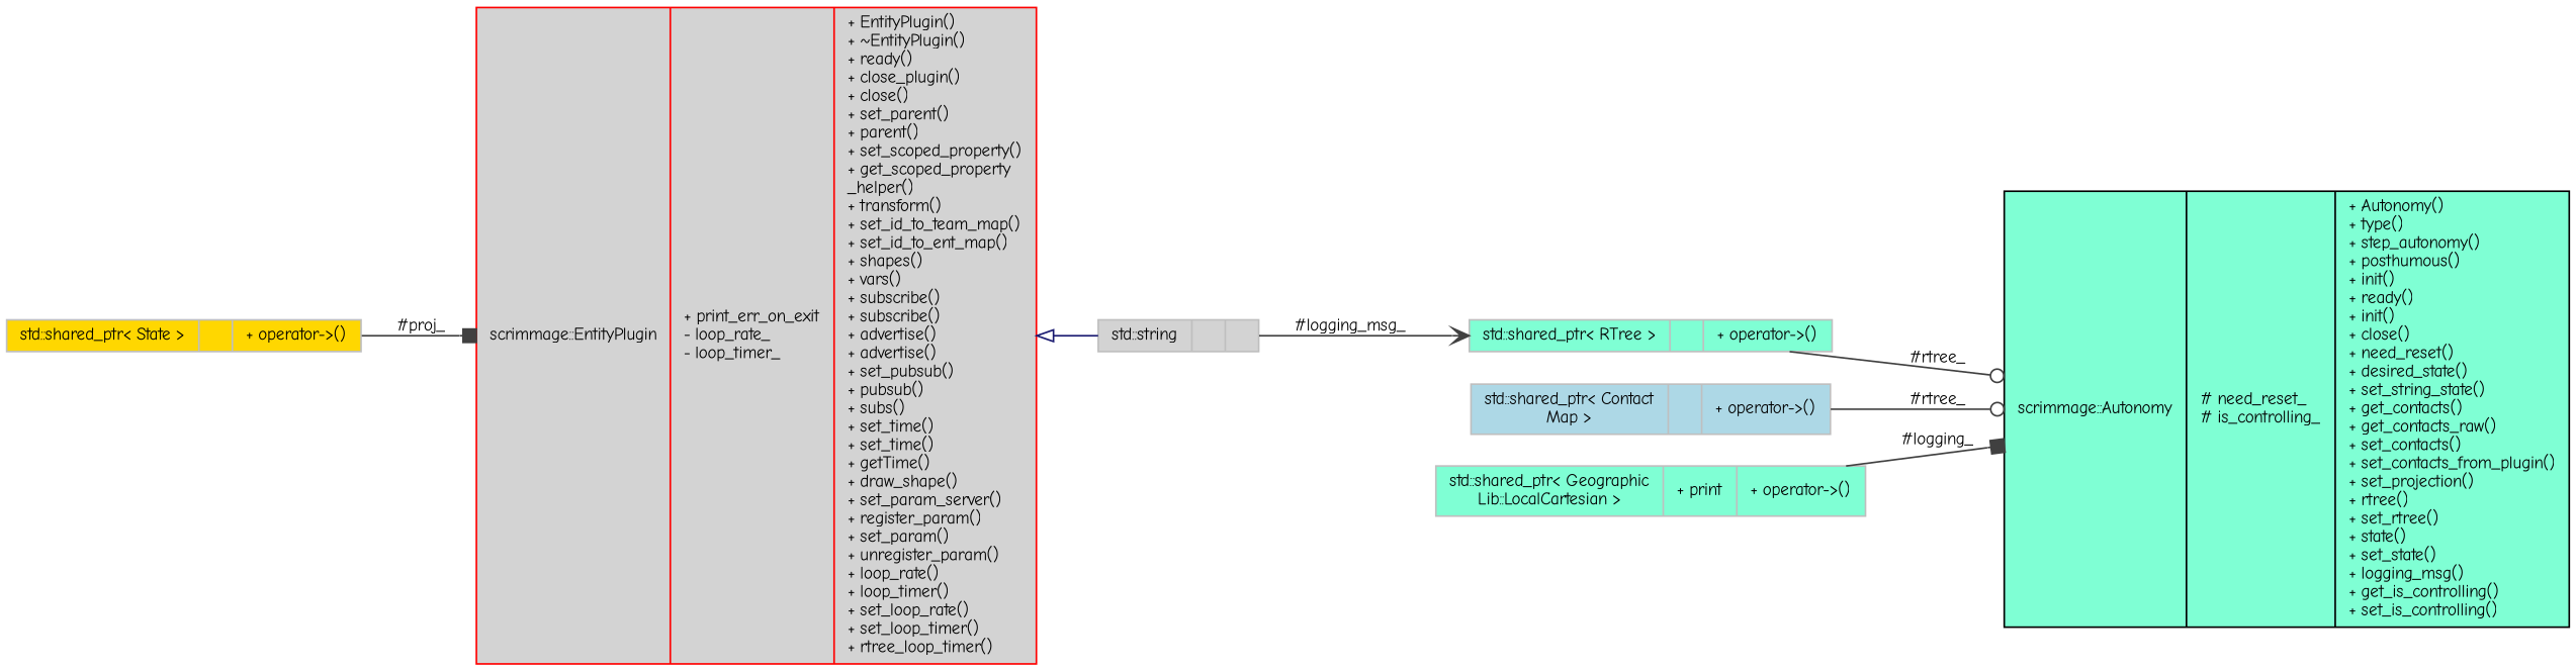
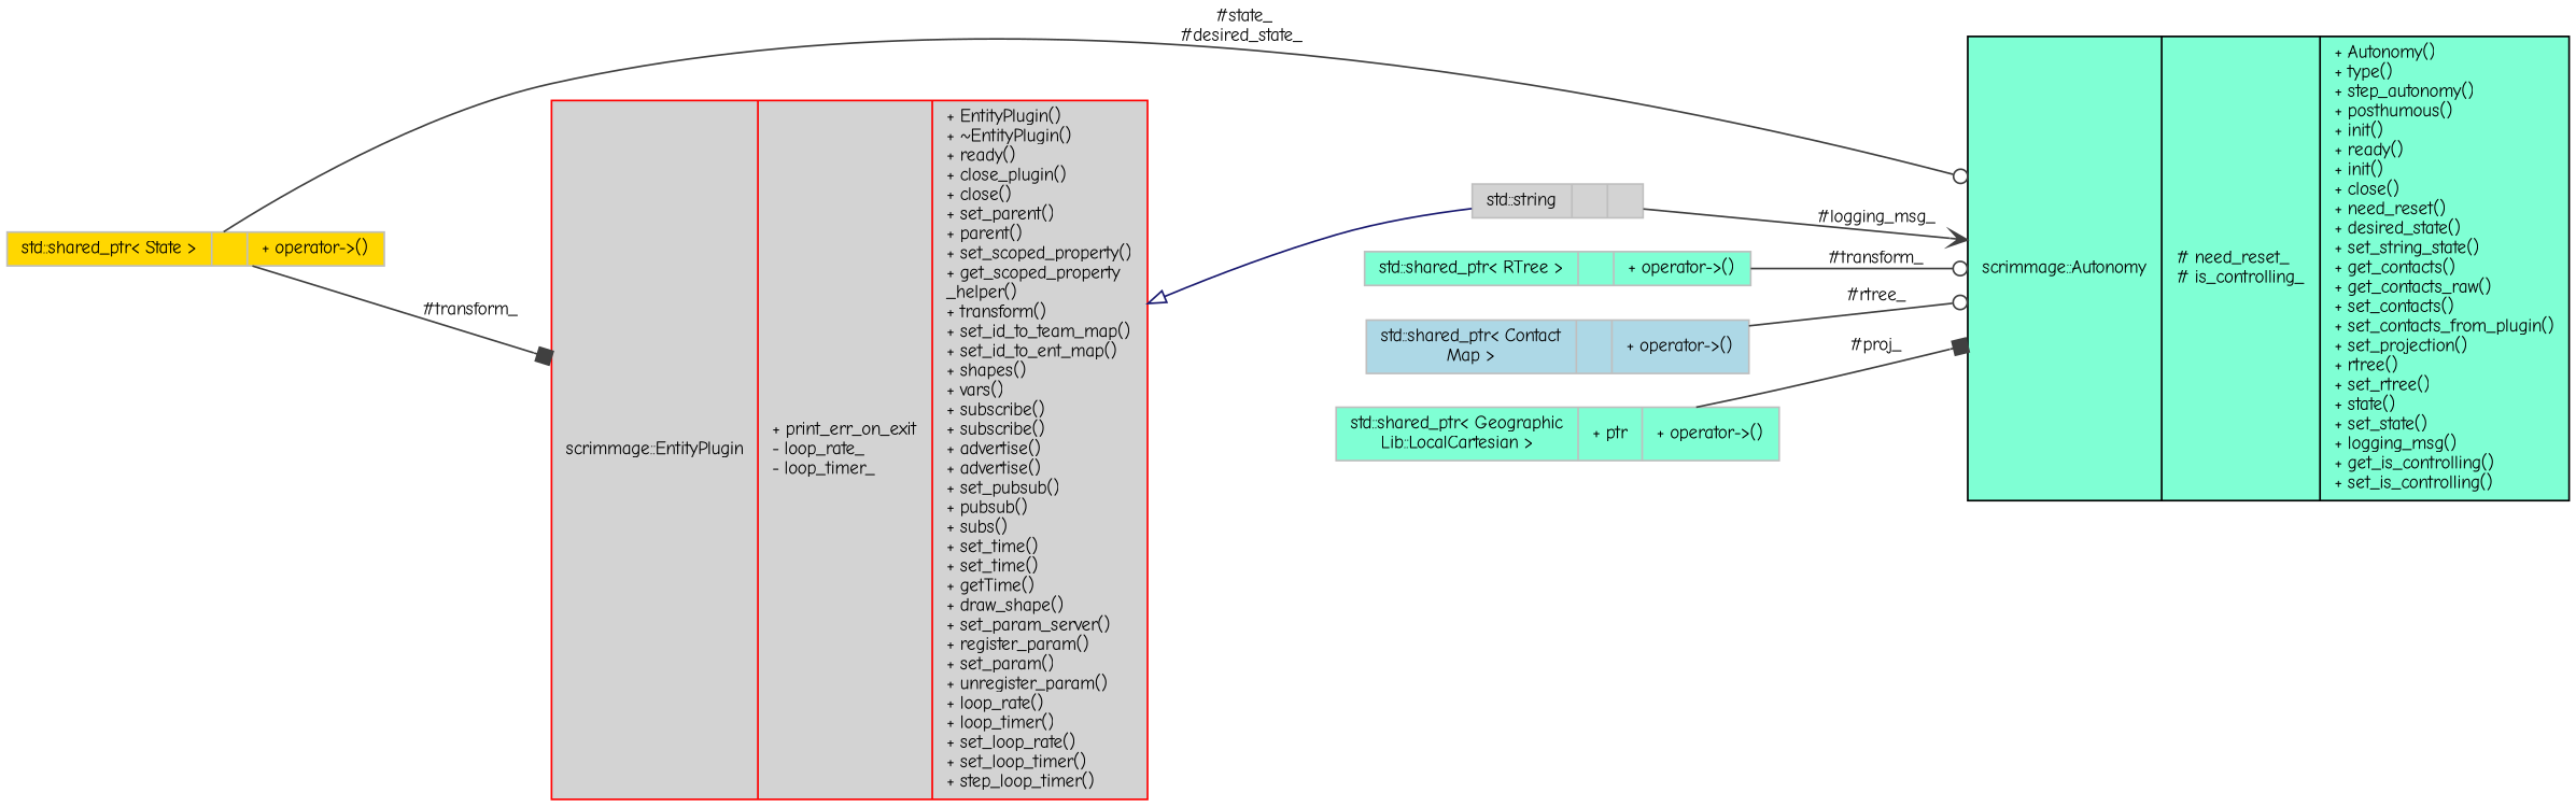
  digraph {
    fontname="Comic Neue"
    rankdir=LR
    node [color=grey75 fillcolor=aquamarine fontname="Comic Neue" fontsize=10 shape=record style=filled]
    edge [color=grey25 fontname="Comic Neue" fontsize=10 labelfontname=Helvetica labelfontsize=10 style=solid arrowhead=odot]
    n1 [color=black fontcolor=black height=0.2 label="{scrimmage::Autonomy\n|# need_reset_\l# is_controlling_\l|+ Autonomy()\l+ type()\l+ step_autonomy()\l+ posthumous()\l+ init()\l+ ready()\l+ init()\l+ close()\l+ need_reset()\l+ desired_state()\l+ set_string_state()\l+ get_contacts()\l+ get_contacts_raw()\l+ set_contacts()\l+ set_contacts_from_plugin()\l+ set_projection()\l+ rtree()\l+ set_rtree()\l+ state()\l+ set_state()\l+ logging_msg()\l+ get_is_controlling()\l+ set_is_controlling()\l}" width=0.4]
-   n2 [color=red fillcolor=lightgrey height=0.2 label="{scrimmage::EntityPlugin\n|+ print_err_on_exit\l- loop_rate_\l- loop_timer_\l|+ EntityPlugin()\l+ ~EntityPlugin()\l+ ready()\l+ close_plugin()\l+ close()\l+ set_parent()\l+ parent()\l+ set_scoped_property()\l+ get_scoped_property\l_helper()\l+ transform()\l+ set_id_to_team_map()\l+ set_id_to_ent_map()\l+ shapes()\l+ vars()\l+ subscribe()\l+ subscribe()\l+ advertise()\l+ advertise()\l+ set_pubsub()\l+ pubsub()\l+ subs()\l+ set_time()\l+ set_time()\l+ getTime()\l+ draw_shape()\l+ set_param_server()\l+ register_param()\l+ set_param()\l+ unregister_param()\l+ loop_rate()\l+ loop_timer()\l+ set_loop_rate()\l+ set_loop_timer()\l+ rtree_loop_timer()\l}" width=0.4]
+   n2 [color=red fillcolor=lightgrey height=0.2 label="{scrimmage::EntityPlugin\n|+ print_err_on_exit\l- loop_rate_\l- loop_timer_\l|+ EntityPlugin()\l+ ~EntityPlugin()\l+ ready()\l+ close_plugin()\l+ close()\l+ set_parent()\l+ parent()\l+ set_scoped_property()\l+ get_scoped_property\l_helper()\l+ transform()\l+ set_id_to_team_map()\l+ set_id_to_ent_map()\l+ shapes()\l+ vars()\l+ subscribe()\l+ subscribe()\l+ advertise()\l+ advertise()\l+ set_pubsub()\l+ pubsub()\l+ subs()\l+ set_time()\l+ set_time()\l+ getTime()\l+ draw_shape()\l+ set_param_server()\l+ register_param()\l+ set_param()\l+ unregister_param()\l+ loop_rate()\l+ loop_timer()\l+ set_loop_rate()\l+ set_loop_timer()\l+ step_loop_timer()\l}" width=0.4]
    n3 [fillcolor=lightgrey height=0.2 label="{std::string\n||}" width=0.4]
    n4 [fillcolor=gold height=0.2 label="{std::shared_ptr\< State \>\n||+ operator-\>()\l}" width=0.4]
    n5 [height=0.2 label="{std::shared_ptr\< RTree \>\n||+ operator-\>()\l}" width=0.4]
    n6 [fillcolor=lightblue height=0.2 label="{std::shared_ptr\< Contact\lMap \>\n||+ operator-\>()\l}" width=0.4]
-   n7 [height=0.2 label="{std::shared_ptr\< Geographic\lLib::LocalCartesian \>\n|+ print\l|+ operator-\>()\l}" width=0.4]
+   n7 [height=0.2 label="{std::shared_ptr\< Geographic\lLib::LocalCartesian \>\n|+ ptr\l|+ operator-\>()\l}" width=0.4]
    n2 -> n3 [arrowtail=onormal color=midnightblue dir=back arrowhead=""]
-   n3 -> n5 [arrowhead=vee label=" #logging_msg_"]
-   n4 -> n2 [arrowhead=box label=" #proj_"]
-   n5 -> n1 [label=" #rtree_"]
+   n3 -> n1 [arrowhead=vee label=" #logging_msg_"]
+   n4 -> n1 [label=" #state_\n#desired_state_"]
+   n4 -> n2 [arrowhead=box label=" #transform_"]
+   n5 -> n1 [label=" #transform_"]
    n6 -> n1 [label=" #rtree_"]
-   n7 -> n1 [arrowhead=box label=" #logging_"]
+   n7 -> n1 [arrowhead=box label=" #proj_"]
  }
